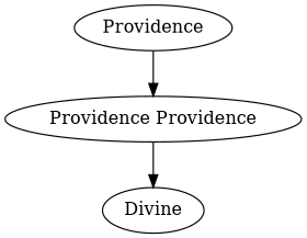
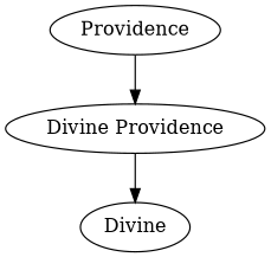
  strict digraph {
-   "Divine Providence" [label="Providence Providence"]
+   "Divine Providence"
    Divine
    Providence
    "Divine Providence" -> Divine
    Providence -> "Divine Providence"
  }
